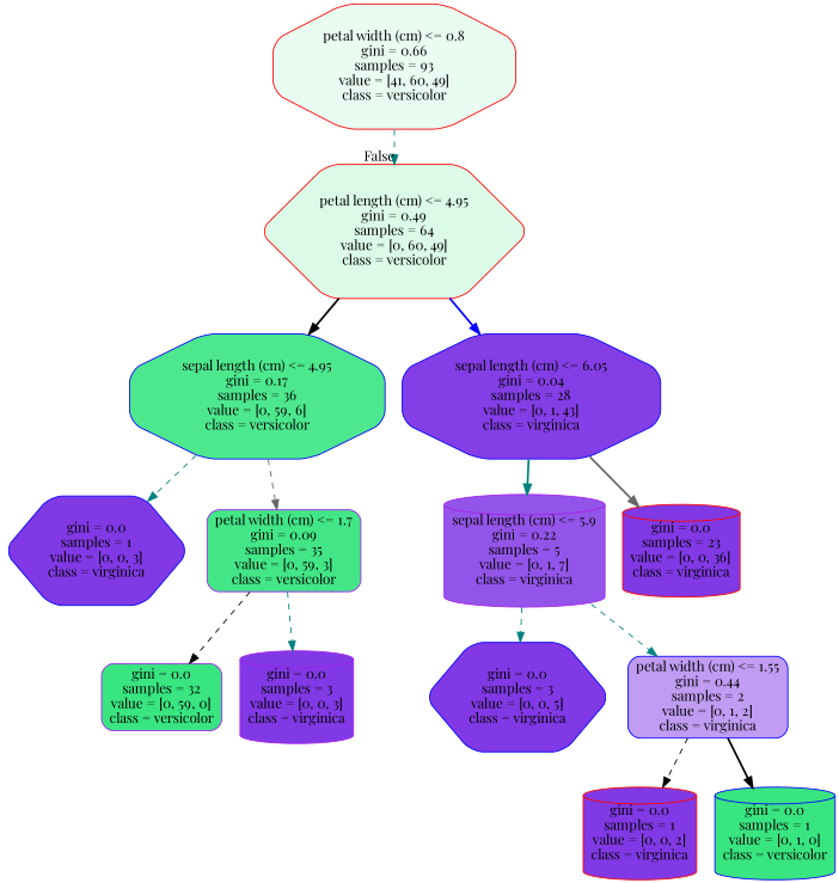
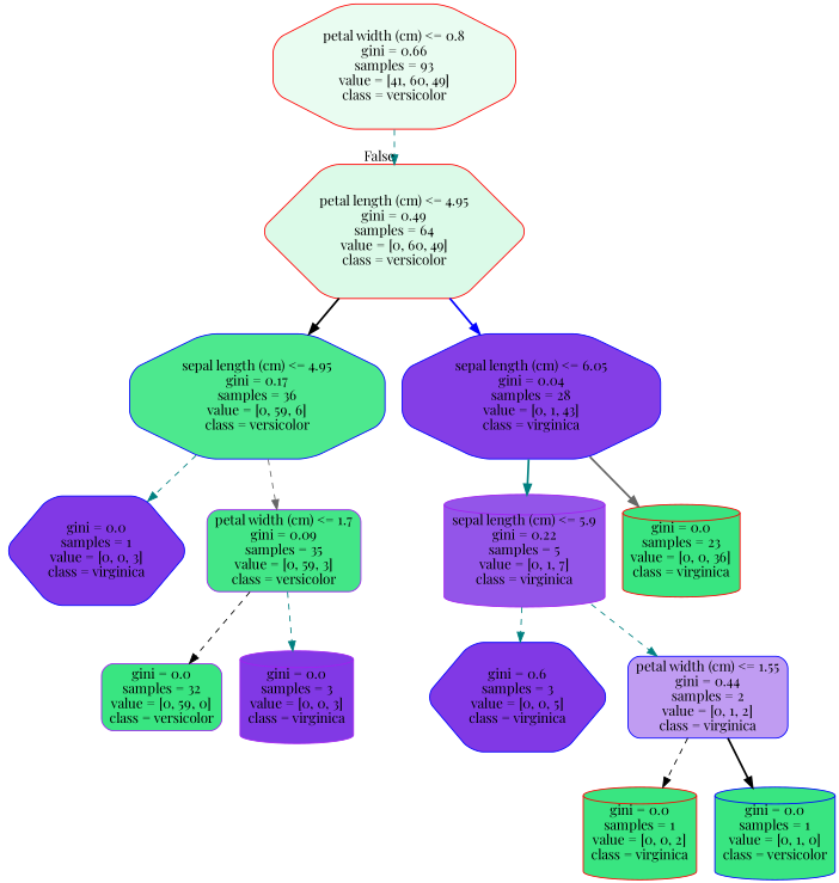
  digraph {
    fontname="Playfair Display"
    node [color=blue fillcolor="#8139e5" fontname="Playfair Display" shape=cylinder style="filled, rounded"]
    edge [color=teal fontname="Playfair Display" style=dashed]
    n1 [color=red fillcolor="#e9fcf1" label="petal width (cm) <= 0.8\ngini = 0.66\nsamples = 93\nvalue = [41, 60, 49]\nclass = versicolor" shape=octagon]
    n2 [color=red fillcolor="#dbfae8" label="petal length (cm) <= 4.95\ngini = 0.49\nsamples = 64\nvalue = [0, 60, 49]\nclass = versicolor" shape=hexagon]
    n3 [fillcolor="#4de88e" label="sepal length (cm) <= 4.95\ngini = 0.17\nsamples = 36\nvalue = [0, 59, 6]\nclass = versicolor" shape=octagon]
    n4 [fillcolor="#843ee6" label="sepal length (cm) <= 6.05\ngini = 0.04\nsamples = 28\nvalue = [0, 1, 43]\nclass = virginica" shape=octagon]
    n5 [label="gini = 0.0\nsamples = 1\nvalue = [0, 0, 3]\nclass = virginica" shape=hexagon]
    n6 [color=purple fillcolor="#43e687" label="petal width (cm) <= 1.7\ngini = 0.09\nsamples = 35\nvalue = [0, 59, 3]\nclass = versicolor" shape=box]
    n7 [color=purple fillcolor="#9355e9" label="sepal length (cm) <= 5.9\ngini = 0.22\nsamples = 5\nvalue = [0, 1, 7]\nclass = virginica"]
-   n8 [color=red label="gini = 0.0\nsamples = 23\nvalue = [0, 0, 36]\nclass = virginica"]
+   n8 [color=red fillcolor="#39e581" label="gini = 0.0\nsamples = 23\nvalue = [0, 0, 36]\nclass = virginica"]
    n9 [color=purple fillcolor="#39e581" label="gini = 0.0\nsamples = 32\nvalue = [0, 59, 0]\nclass = versicolor" shape=box]
    n10 [color=purple label="gini = 0.0\nsamples = 3\nvalue = [0, 0, 3]\nclass = virginica"]
-   n11 [label="gini = 0.0\nsamples = 3\nvalue = [0, 0, 5]\nclass = virginica" shape=hexagon]
+   n11 [label="gini = 0.6\nsamples = 3\nvalue = [0, 0, 5]\nclass = virginica" shape=hexagon]
    n12 [fillcolor="#c09cf2" label="petal width (cm) <= 1.55\ngini = 0.44\nsamples = 2\nvalue = [0, 1, 2]\nclass = virginica" shape=box]
-   n13 [color=red label="gini = 0.0\nsamples = 1\nvalue = [0, 0, 2]\nclass = virginica"]
+   n13 [color=red fillcolor="#39e581" label="gini = 0.0\nsamples = 1\nvalue = [0, 0, 2]\nclass = virginica"]
    n14 [fillcolor="#39e581" label="gini = 0.0\nsamples = 1\nvalue = [0, 1, 0]\nclass = versicolor"]
    n1 -> n2 [headlabel=False labelangle=-45 labeldistance=2.5]
    n2 -> n3 [color=black style=bold]
    n2 -> n4 [color=blue style=bold]
    n3 -> n5
    n3 -> n6 [color=gray40]
    n4 -> n7 [style=bold]
    n4 -> n8 [color=gray40 style=bold]
    n6 -> n9 [color=black]
    n6 -> n10
    n7 -> n11
    n7 -> n12
    n12 -> n13 [color=black]
    n12 -> n14 [color=black style=bold]
  }
